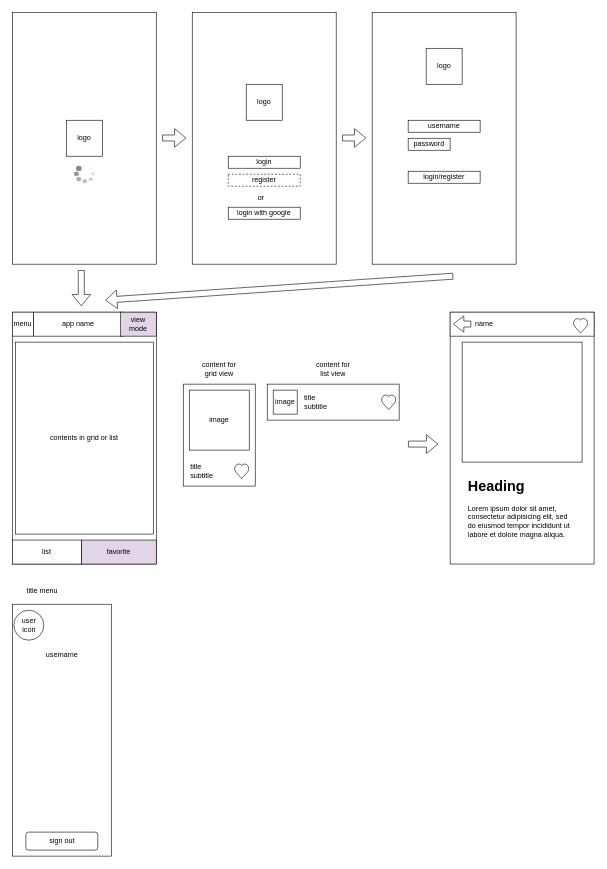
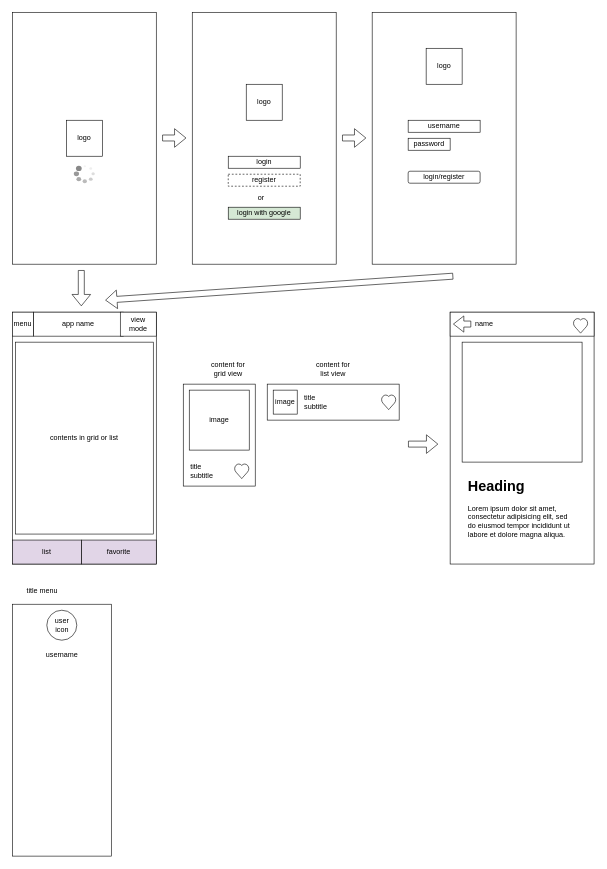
  <mxCell id="0" />
  <mxCell id="1" parent="0" />
  <mxCell id="2" value="" style="rounded=0;whiteSpace=wrap;html=1;" vertex="1" parent="1"><mxGeometry x="20" y="20" width="240" height="420" as="geometry" /></mxCell>
  <mxCell id="3" value="logo" style="whiteSpace=wrap;html=1;aspect=fixed;" vertex="1" parent="1"><mxGeometry x="110" y="200" width="60" height="60" as="geometry" /></mxCell>
  <mxCell id="4" value="" style="shape=flexArrow;endArrow=classic;html=1;rounded=0;" edge="1" parent="1"><mxGeometry width="50" height="50" relative="1" as="geometry"><mxPoint x="270" y="229.58" as="sourcePoint" /><mxPoint x="310" y="229.58" as="targetPoint" /></mxGeometry></mxCell>
  <mxCell id="5" value="" style="rounded=0;whiteSpace=wrap;html=1;" vertex="1" parent="1"><mxGeometry x="320" y="20" width="240" height="420" as="geometry" /></mxCell>
  <mxCell id="6" value="login" style="rounded=0;whiteSpace=wrap;html=1;" vertex="1" parent="1"><mxGeometry x="380" y="260" width="120" height="20" as="geometry" /></mxCell>
  <mxCell id="7" value="register" style="rounded=0;whiteSpace=wrap;html=1;dashed=1;" vertex="1" parent="1"><mxGeometry x="380" y="290" width="120" height="20" as="geometry" /></mxCell>
  <mxCell id="8" value="or" style="text;html=1;strokeColor=none;fillColor=none;align=center;verticalAlign=middle;whiteSpace=wrap;rounded=0;" vertex="1" parent="1"><mxGeometry x="405" y="315" width="60" height="30" as="geometry" /></mxCell>
- <mxCell id="9" value="login with google" style="rounded=0;whiteSpace=wrap;html=1;" vertex="1" parent="1"><mxGeometry x="380" y="345" width="120" height="20" as="geometry" /></mxCell>
+ <mxCell id="9" value="login with google" style="rounded=0;whiteSpace=wrap;html=1;fillColor=#d5e8d4;" vertex="1" parent="1"><mxGeometry x="380" y="345" width="120" height="20" as="geometry" /></mxCell>
  <mxCell id="10" value="logo" style="whiteSpace=wrap;html=1;aspect=fixed;" vertex="1" parent="1"><mxGeometry x="410" y="140" width="60" height="60" as="geometry" /></mxCell>
  <mxCell id="11" value="" style="shape=flexArrow;endArrow=classic;html=1;rounded=0;" edge="1" parent="1"><mxGeometry width="50" height="50" relative="1" as="geometry"><mxPoint x="570" y="229.58" as="sourcePoint" /><mxPoint x="610" y="229.58" as="targetPoint" /></mxGeometry></mxCell>
  <mxCell id="12" value="" style="rounded=0;whiteSpace=wrap;html=1;" vertex="1" parent="1"><mxGeometry x="620" y="20" width="240" height="420" as="geometry" /></mxCell>
  <mxCell id="13" value="username" style="rounded=0;whiteSpace=wrap;html=1;" vertex="1" parent="1"><mxGeometry x="680" y="200" width="120" height="20" as="geometry" /></mxCell>
  <mxCell id="14" value="password" style="rounded=0;whiteSpace=wrap;html=1;" vertex="1" parent="1"><mxGeometry x="680" y="230" width="70" height="20" as="geometry" /></mxCell>
- <mxCell id="15" value="login/register" style="rounded=0;whiteSpace=wrap;html=1;" vertex="1" parent="1"><mxGeometry x="680" y="285" width="120" height="20" as="geometry" /></mxCell>
+ <mxCell id="15" value="login/register" style="whiteSpace=wrap;html=1;rounded=1;" vertex="1" parent="1"><mxGeometry x="680" y="285" width="120" height="20" as="geometry" /></mxCell>
  <mxCell id="16" value="logo" style="whiteSpace=wrap;html=1;aspect=fixed;" vertex="1" parent="1"><mxGeometry x="710" y="80" width="60" height="60" as="geometry" /></mxCell>
  <mxCell id="17" value="" style="rounded=0;whiteSpace=wrap;html=1;" vertex="1" parent="1"><mxGeometry x="20" y="520" width="240" height="420" as="geometry" /></mxCell>
  <mxCell id="18" value="favorite" style="rounded=0;whiteSpace=wrap;html=1;fillColor=#e1d5e7;" vertex="1" parent="1"><mxGeometry x="135" y="900" width="125" height="40" as="geometry" /></mxCell>
- <mxCell id="19" value="list" style="rounded=0;whiteSpace=wrap;html=1;" vertex="1" parent="1"><mxGeometry x="20" y="900" width="115" height="40" as="geometry" /></mxCell>
+ <mxCell id="19" value="list" style="rounded=0;whiteSpace=wrap;html=1;fillColor=#e1d5e7;" vertex="1" parent="1"><mxGeometry x="20" y="900" width="115" height="40" as="geometry" /></mxCell>
  <mxCell id="20" value="app name" style="rounded=0;whiteSpace=wrap;html=1;" vertex="1" parent="1"><mxGeometry x="55" y="520" width="150" height="40" as="geometry" /></mxCell>
- <mxCell id="21" value="view&lt;br&gt;mode" style="rounded=0;whiteSpace=wrap;html=1;fillColor=#e1d5e7;" vertex="1" parent="1"><mxGeometry x="200" y="520" width="60" height="40" as="geometry" /></mxCell>
+ <mxCell id="21" value="view&lt;br&gt;mode" style="rounded=0;whiteSpace=wrap;html=1;" vertex="1" parent="1"><mxGeometry x="200" y="520" width="60" height="40" as="geometry" /></mxCell>
  <mxCell id="22" value="contents in grid or list" style="rounded=0;whiteSpace=wrap;html=1;" vertex="1" parent="1"><mxGeometry x="25" y="570" width="230" height="320" as="geometry" /></mxCell>
  <mxCell id="23" value="" style="shape=flexArrow;endArrow=classic;html=1;rounded=0;" edge="1" parent="1"><mxGeometry width="50" height="50" relative="1" as="geometry"><mxPoint x="135" y="450" as="sourcePoint" /><mxPoint x="135" y="510" as="targetPoint" /></mxGeometry></mxCell>
  <mxCell id="24" value="" style="shape=flexArrow;endArrow=classic;html=1;rounded=0;" edge="1" parent="1"><mxGeometry width="50" height="50" relative="1" as="geometry"><mxPoint x="755" y="460" as="sourcePoint" /><mxPoint x="175" y="500" as="targetPoint" /></mxGeometry></mxCell>
- <mxCell id="25" value="content for grid view" style="text;html=1;strokeColor=none;fillColor=none;align=center;verticalAlign=middle;whiteSpace=wrap;rounded=0;" vertex="1" parent="1"><mxGeometry x="335" y="600" width="60" height="30" as="geometry" /></mxCell>
+ <mxCell id="25" value="content for grid view" style="text;html=1;strokeColor=none;fillColor=none;align=center;verticalAlign=middle;whiteSpace=wrap;rounded=0;" vertex="1" parent="1"><mxGeometry x="350" y="600" width="60" height="30" as="geometry" /></mxCell>
  <mxCell id="26" value="" style="rounded=0;whiteSpace=wrap;html=1;" vertex="1" parent="1"><mxGeometry x="305" y="640" width="120" height="170" as="geometry" /></mxCell>
  <mxCell id="27" value="image" style="whiteSpace=wrap;html=1;aspect=fixed;" vertex="1" parent="1"><mxGeometry x="315" y="650" width="100" height="100" as="geometry" /></mxCell>
  <mxCell id="28" value="title&lt;br&gt;&lt;div style=&quot;&quot;&gt;&lt;span style=&quot;background-color: initial;&quot;&gt;subtitle&lt;/span&gt;&lt;/div&gt;" style="text;html=1;strokeColor=none;fillColor=none;align=left;verticalAlign=middle;whiteSpace=wrap;rounded=0;" vertex="1" parent="1"><mxGeometry x="315" y="770" width="60" height="30" as="geometry" /></mxCell>
  <mxCell id="29" value="" style="verticalLabelPosition=bottom;verticalAlign=top;html=1;shape=mxgraph.basic.heart" vertex="1" parent="1"><mxGeometry x="390" y="772.5" width="25" height="25" as="geometry" /></mxCell>
  <mxCell id="30" value="" style="verticalLabelPosition=bottom;shadow=0;dashed=0;align=center;html=1;verticalAlign=top;strokeWidth=1;shape=mxgraph.mockup.misc.loading_circle_1;pointerEvents=1" vertex="1" parent="1"><mxGeometry x="122.5" y="275" width="35" height="30" as="geometry" /></mxCell>
  <mxCell id="31" value="" style="rounded=0;whiteSpace=wrap;html=1;" vertex="1" parent="1"><mxGeometry x="445" y="640" width="220" height="60" as="geometry" /></mxCell>
  <mxCell id="32" value="content for list view" style="text;html=1;strokeColor=none;fillColor=none;align=center;verticalAlign=middle;whiteSpace=wrap;rounded=0;" vertex="1" parent="1"><mxGeometry x="525" y="600" width="60" height="30" as="geometry" /></mxCell>
  <mxCell id="33" value="" style="verticalLabelPosition=bottom;verticalAlign=top;html=1;shape=mxgraph.basic.heart" vertex="1" parent="1"><mxGeometry x="635" y="657.5" width="25" height="25" as="geometry" /></mxCell>
  <mxCell id="34" value="image" style="whiteSpace=wrap;html=1;aspect=fixed;" vertex="1" parent="1"><mxGeometry x="455" y="650" width="40" height="40" as="geometry" /></mxCell>
  <mxCell id="35" value="title&lt;br&gt;&lt;div style=&quot;&quot;&gt;&lt;span style=&quot;background-color: initial;&quot;&gt;subtitle&lt;/span&gt;&lt;/div&gt;" style="text;html=1;strokeColor=none;fillColor=none;align=left;verticalAlign=middle;whiteSpace=wrap;rounded=0;" vertex="1" parent="1"><mxGeometry x="505" y="655" width="60" height="30" as="geometry" /></mxCell>
  <mxCell id="36" value="" style="shape=flexArrow;endArrow=classic;html=1;rounded=0;" edge="1" parent="1"><mxGeometry width="50" height="50" relative="1" as="geometry"><mxPoint x="680" y="740" as="sourcePoint" /><mxPoint x="730" y="740" as="targetPoint" /></mxGeometry></mxCell>
  <mxCell id="37" value="" style="rounded=0;whiteSpace=wrap;html=1;" vertex="1" parent="1"><mxGeometry x="750" y="520" width="240" height="420" as="geometry" /></mxCell>
  <mxCell id="38" value="" style="whiteSpace=wrap;html=1;aspect=fixed;" vertex="1" parent="1"><mxGeometry x="770" y="570" width="200" height="200" as="geometry" /></mxCell>
  <mxCell id="39" value="" style="rounded=0;whiteSpace=wrap;html=1;" vertex="1" parent="1"><mxGeometry x="750" y="520" width="240" height="40" as="geometry" /></mxCell>
  <mxCell id="40" value="" style="shape=flexArrow;endArrow=classic;html=1;rounded=0;endWidth=16;endSize=5.443;" edge="1" parent="1"><mxGeometry width="50" height="50" relative="1" as="geometry"><mxPoint x="785" y="539.83" as="sourcePoint" /><mxPoint x="755" y="539.83" as="targetPoint" /></mxGeometry></mxCell>
  <mxCell id="41" value="name" style="text;html=1;strokeColor=none;fillColor=none;align=left;verticalAlign=middle;whiteSpace=wrap;rounded=0;" vertex="1" parent="1"><mxGeometry x="790" y="525" width="60" height="30" as="geometry" /></mxCell>
  <mxCell id="42" value="&lt;h1&gt;Heading&lt;/h1&gt;&lt;p&gt;Lorem ipsum dolor sit amet, consectetur adipisicing elit, sed do eiusmod tempor incididunt ut labore et dolore magna aliqua.&lt;/p&gt;" style="text;html=1;strokeColor=none;fillColor=none;spacing=5;spacingTop=-20;whiteSpace=wrap;overflow=hidden;rounded=0;" vertex="1" parent="1"><mxGeometry x="775" y="790" width="190" height="120" as="geometry" /></mxCell>
  <mxCell id="43" value="menu" style="rounded=0;whiteSpace=wrap;html=1;" vertex="1" parent="1"><mxGeometry x="20" y="520" width="35" height="40" as="geometry" /></mxCell>
  <mxCell id="44" value="" style="rounded=0;whiteSpace=wrap;html=1;" vertex="1" parent="1"><mxGeometry x="20" y="1007" width="165" height="420" as="geometry" /></mxCell>
- <mxCell id="45" value="user&lt;br&gt;icon" style="ellipse;whiteSpace=wrap;html=1;aspect=fixed;" vertex="1" parent="1"><mxGeometry x="22.5" y="1017" width="50" height="50" as="geometry" /></mxCell>
+ <mxCell id="45" value="user&lt;br&gt;icon" style="ellipse;whiteSpace=wrap;html=1;aspect=fixed;" vertex="1" parent="1"><mxGeometry x="77.5" y="1017" width="50" height="50" as="geometry" /></mxCell>
  <mxCell id="46" value="username" style="text;html=1;strokeColor=none;fillColor=none;align=center;verticalAlign=middle;whiteSpace=wrap;rounded=0;" vertex="1" parent="1"><mxGeometry x="72.5" y="1077" width="60" height="30" as="geometry" /></mxCell>
- <mxCell id="47" value="sign out" style="rounded=1;whiteSpace=wrap;html=1;" vertex="1" parent="1"><mxGeometry x="42.5" y="1387" width="120" height="30" as="geometry" /></mxCell>
  <mxCell id="48" value="title menu" style="text;html=1;strokeColor=none;fillColor=none;align=center;verticalAlign=middle;whiteSpace=wrap;rounded=0;" vertex="1" parent="1"><mxGeometry x="20" y="970" width="100" height="30" as="geometry" /></mxCell>
  <mxCell id="49" value="" style="verticalLabelPosition=bottom;verticalAlign=top;html=1;shape=mxgraph.basic.heart" vertex="1" parent="1"><mxGeometry x="955" y="530" width="25" height="25" as="geometry" /></mxCell>
